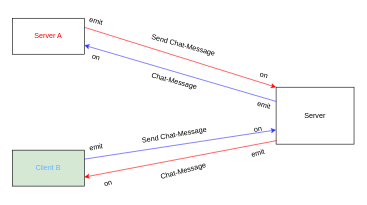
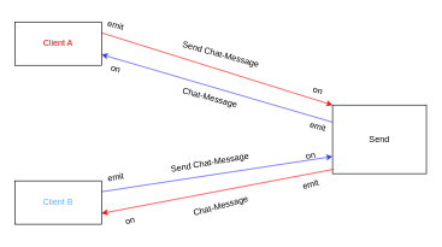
  <mxCell id="0" />
  <mxCell id="1" parent="0" />
  <mxCell id="2" style="edgeStyle=none;html=1;exitX=1;exitY=0.25;exitDx=0;exitDy=0;entryX=0;entryY=0;entryDx=0;entryDy=0;strokeColor=#FF0000;" parent="1" source="3" target="5" edge="1"><mxGeometry relative="1" as="geometry" /></mxCell>
- <mxCell id="3" value="&lt;font color=&quot;#ff0000&quot;&gt;Server A&lt;/font&gt;" style="rounded=0;whiteSpace=wrap;html=1;" parent="1" vertex="1"><mxGeometry x="20" y="30" width="120" height="60" as="geometry" /></mxCell>
+ <mxCell id="3" value="&lt;font color=&quot;#ff0000&quot;&gt;Client A&lt;/font&gt;" style="rounded=0;whiteSpace=wrap;html=1;" parent="1" vertex="1"><mxGeometry x="20" y="30" width="120" height="60" as="geometry" /></mxCell>
  <mxCell id="4" style="edgeStyle=none;html=1;exitX=0;exitY=0.25;exitDx=0;exitDy=0;entryX=1;entryY=0.75;entryDx=0;entryDy=0;strokeColor=#3333FF;" parent="1" source="5" target="3" edge="1"><mxGeometry relative="1" as="geometry"><mxPoint x="200" y="75" as="targetPoint" /></mxGeometry></mxCell>
- <mxCell id="5" value="Server" style="rounded=0;whiteSpace=wrap;html=1;" parent="1" vertex="1"><mxGeometry x="460" y="145" width="130" height="95" as="geometry" /></mxCell>
+ <mxCell id="5" value="Send" style="rounded=0;whiteSpace=wrap;html=1;" parent="1" vertex="1"><mxGeometry x="460" y="145" width="130" height="95" as="geometry" /></mxCell>
  <mxCell id="6" value="Chat-Message" style="text;html=1;align=center;verticalAlign=middle;resizable=0;points=[];autosize=1;strokeColor=none;fillColor=none;rotation=15;" parent="1" vertex="1"><mxGeometry x="240" y="120" width="100" height="30" as="geometry" /></mxCell>
  <mxCell id="7" value="emit" style="text;html=1;strokeColor=none;fillColor=none;align=center;verticalAlign=middle;whiteSpace=wrap;rounded=0;rotation=15;" parent="1" vertex="1"><mxGeometry x="410" y="160" width="60" height="30" as="geometry" /></mxCell>
  <mxCell id="8" value="on" style="text;html=1;strokeColor=none;fillColor=none;align=center;verticalAlign=middle;whiteSpace=wrap;rounded=0;rotation=15;" parent="1" vertex="1"><mxGeometry x="130" y="80" width="60" height="30" as="geometry" /></mxCell>
  <mxCell id="9" value="Send Chat-Message" style="text;html=1;align=center;verticalAlign=middle;resizable=0;points=[];autosize=1;strokeColor=none;fillColor=none;rotation=15;" parent="1" vertex="1"><mxGeometry x="240" y="60" width="130" height="30" as="geometry" /></mxCell>
  <mxCell id="10" value="emit" style="text;html=1;strokeColor=none;fillColor=none;align=center;verticalAlign=middle;whiteSpace=wrap;rounded=0;rotation=15;" parent="1" vertex="1"><mxGeometry x="130" y="20" width="60" height="30" as="geometry" /></mxCell>
  <mxCell id="11" value="on" style="text;html=1;strokeColor=none;fillColor=none;align=center;verticalAlign=middle;whiteSpace=wrap;rounded=0;rotation=15;" parent="1" vertex="1"><mxGeometry x="410" y="110" width="60" height="30" as="geometry" /></mxCell>
  <mxCell id="12" style="edgeStyle=none;html=1;exitX=1;exitY=0.25;exitDx=0;exitDy=0;entryX=0;entryY=0.75;entryDx=0;entryDy=0;strokeColor=#3333FF;" parent="1" source="13" target="5" edge="1"><mxGeometry relative="1" as="geometry"><mxPoint x="450" y="185" as="targetPoint" /></mxGeometry></mxCell>
- <mxCell id="13" value="&lt;font color=&quot;#66b2ff&quot;&gt;Client B&lt;/font&gt;" style="rounded=0;whiteSpace=wrap;html=1;fillColor=#d5e8d4;" parent="1" vertex="1"><mxGeometry x="20" y="250" width="120" height="60" as="geometry" /></mxCell>
+ <mxCell id="13" value="&lt;font color=&quot;#66b2ff&quot;&gt;Client B&lt;/font&gt;" style="rounded=0;whiteSpace=wrap;html=1;" parent="1" vertex="1"><mxGeometry x="20" y="250" width="120" height="60" as="geometry" /></mxCell>
  <mxCell id="14" style="edgeStyle=none;html=1;exitX=0.008;exitY=0.937;exitDx=0;exitDy=0;entryX=1;entryY=0.75;entryDx=0;entryDy=0;exitPerimeter=0;strokeColor=#FF0000;" parent="1" source="5" target="13" edge="1"><mxGeometry relative="1" as="geometry"><mxPoint x="200" y="215" as="targetPoint" /><mxPoint x="450" y="215" as="sourcePoint" /></mxGeometry></mxCell>
  <mxCell id="15" value="Chat-Message" style="text;html=1;align=center;verticalAlign=middle;resizable=0;points=[];autosize=1;strokeColor=none;fillColor=none;rotation=-15;" parent="1" vertex="1"><mxGeometry x="255" y="270" width="100" height="30" as="geometry" /></mxCell>
  <mxCell id="16" value="emit" style="text;html=1;strokeColor=none;fillColor=none;align=center;verticalAlign=middle;whiteSpace=wrap;rounded=0;rotation=-15;" parent="1" vertex="1"><mxGeometry x="400" y="240" width="60" height="30" as="geometry" /></mxCell>
  <mxCell id="17" value="on" style="text;html=1;strokeColor=none;fillColor=none;align=center;verticalAlign=middle;whiteSpace=wrap;rounded=0;rotation=-15;" parent="1" vertex="1"><mxGeometry x="150" y="290" width="60" height="30" as="geometry" /></mxCell>
  <mxCell id="18" value="Send Chat-Message" style="text;html=1;align=center;verticalAlign=middle;resizable=0;points=[];autosize=1;strokeColor=none;fillColor=none;rotation=-10;" parent="1" vertex="1"><mxGeometry x="225" y="210" width="130" height="30" as="geometry" /></mxCell>
  <mxCell id="19" value="emit" style="text;html=1;strokeColor=none;fillColor=none;align=center;verticalAlign=middle;whiteSpace=wrap;rounded=0;rotation=-10;" parent="1" vertex="1"><mxGeometry x="130" y="230" width="60" height="30" as="geometry" /></mxCell>
  <mxCell id="20" value="on" style="text;html=1;strokeColor=none;fillColor=none;align=center;verticalAlign=middle;whiteSpace=wrap;rounded=0;rotation=-10;" parent="1" vertex="1"><mxGeometry x="400" y="200" width="60" height="30" as="geometry" /></mxCell>
